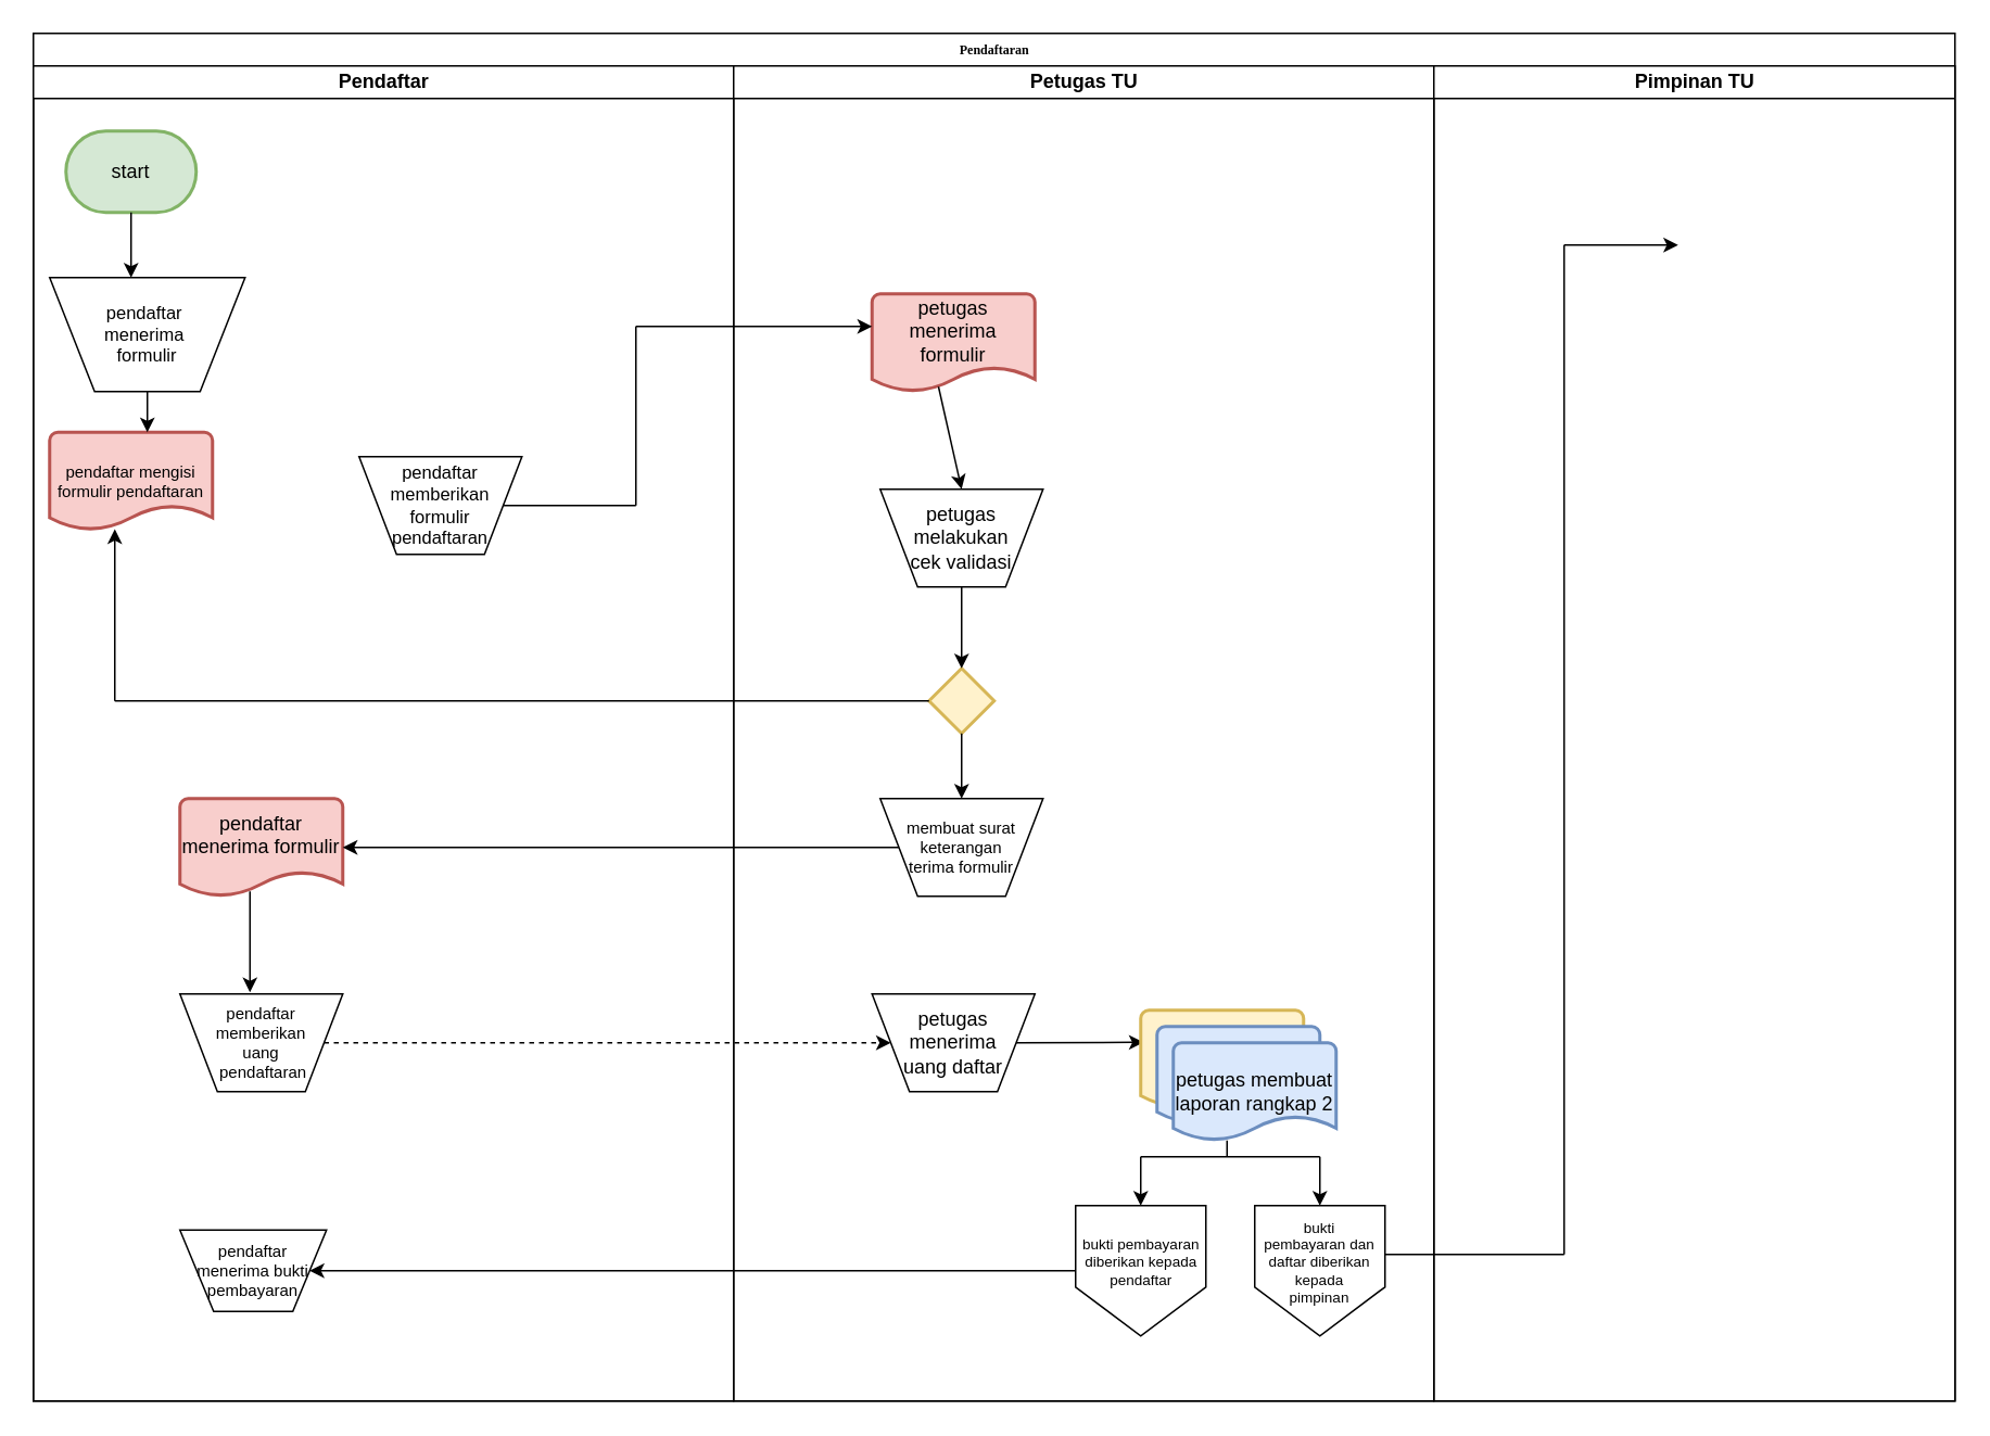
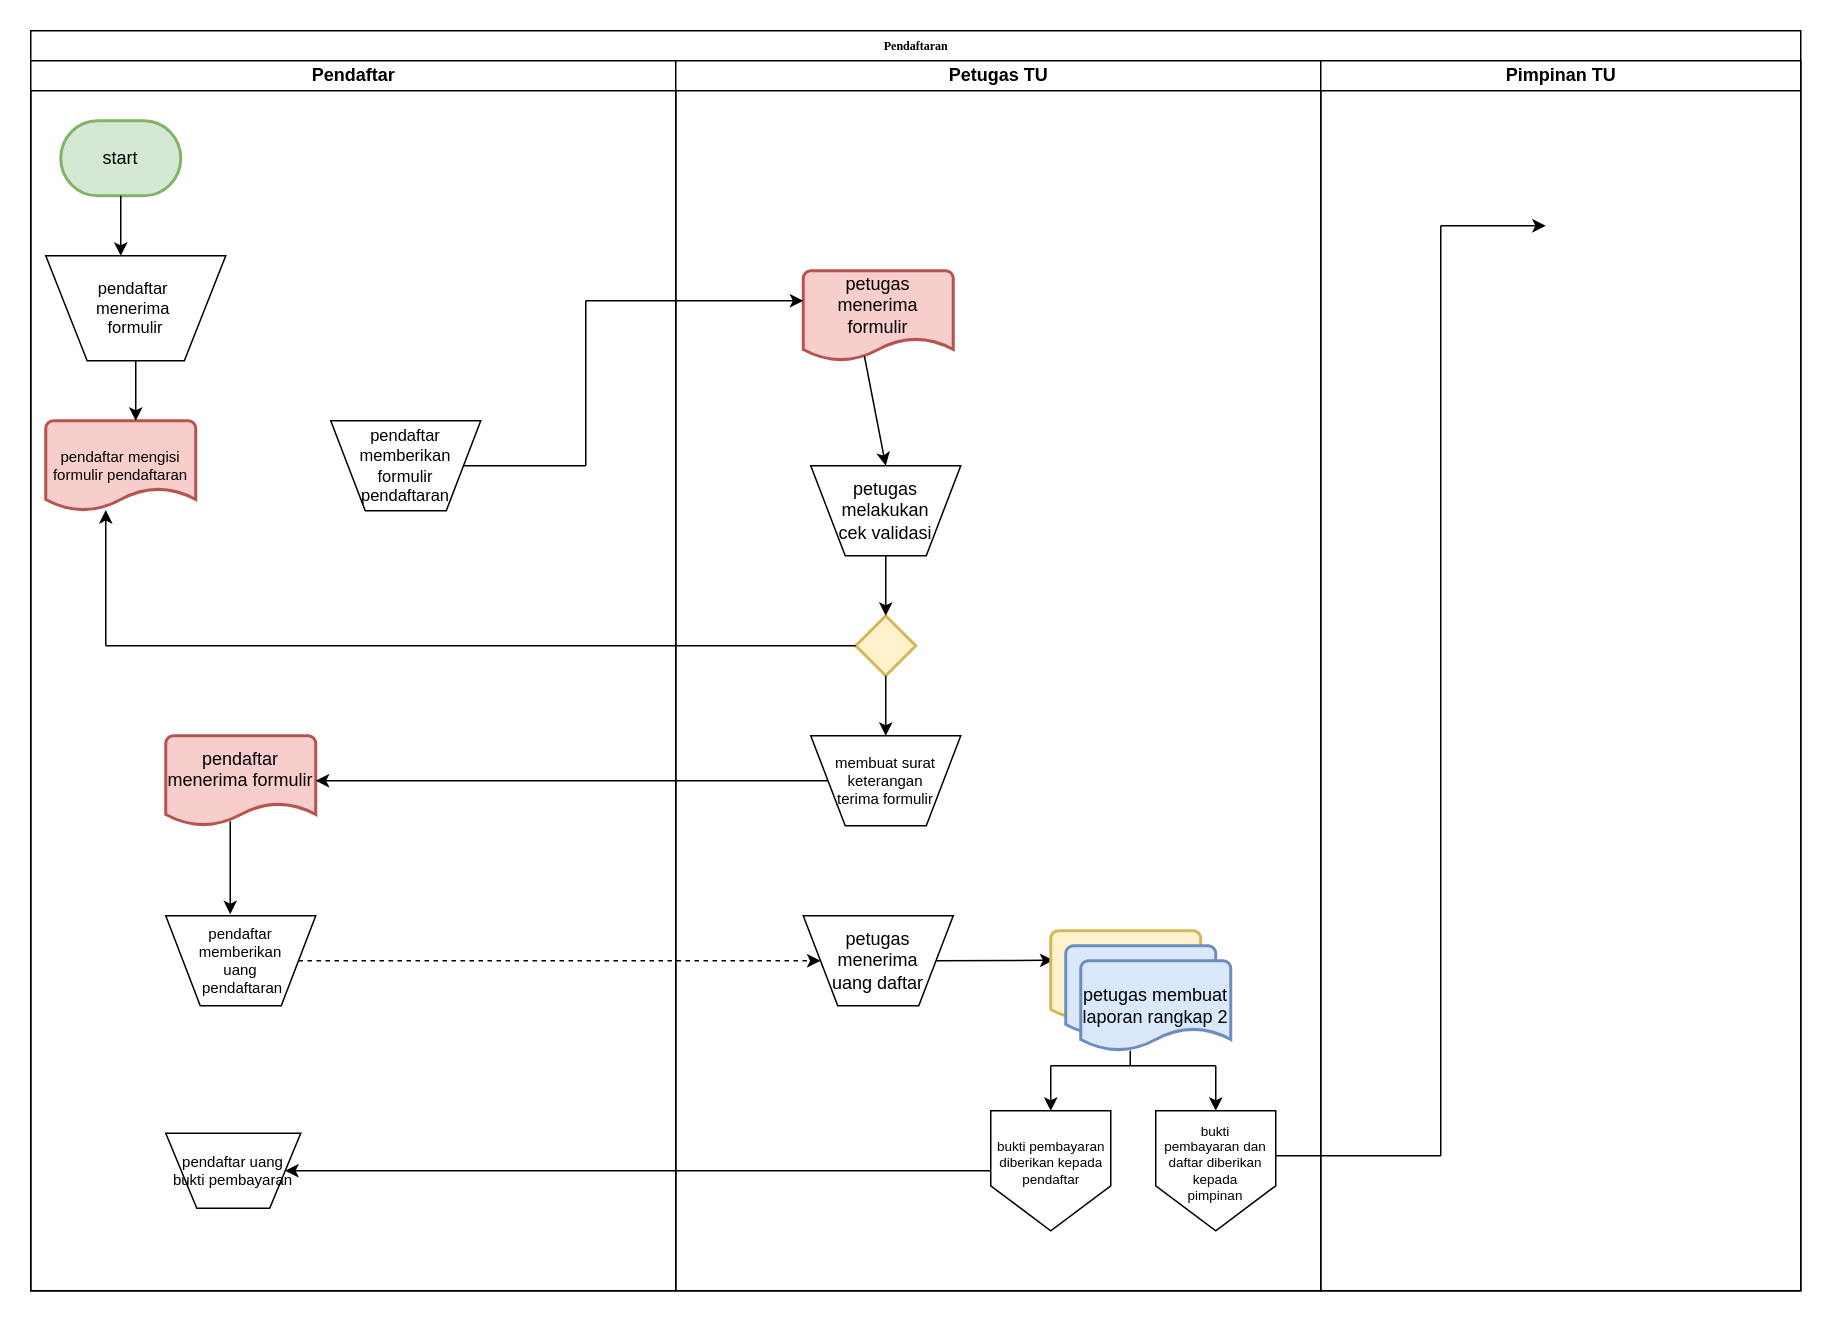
  <mxCell id="0" />
  <mxCell id="1" parent="0" />
  <mxCell id="2" value="Pendaftaran" style="swimlane;html=1;childLayout=stackLayout;startSize=20;rounded=0;shadow=0;labelBackgroundColor=none;strokeWidth=1;fontFamily=Verdana;fontSize=8;align=center;" parent="1" vertex="1"><mxGeometry x="20" y="20" width="1180" height="840" as="geometry" /></mxCell>
  <mxCell id="3" value="Pendaftar" style="swimlane;html=1;startSize=20;" parent="2" vertex="1"><mxGeometry y="20" width="430" height="820" as="geometry" /></mxCell>
  <mxCell id="4" value="start" style="strokeWidth=2;html=1;shape=mxgraph.flowchart.terminator;whiteSpace=wrap;fillColor=#d5e8d4;strokeColor=#82b366;" vertex="1" parent="3"><mxGeometry x="20" y="40" width="80" height="50" as="geometry" /></mxCell>
- <mxCell id="5" value="pendaftar mengisi&lt;br style=&quot;font-size: 10px;&quot;&gt;formulir pendaftaran&lt;br style=&quot;font-size: 10px;&quot;&gt;" style="strokeWidth=2;html=1;shape=mxgraph.flowchart.document2;whiteSpace=wrap;size=0.25;fontSize=10;fillColor=#f8cecc;strokeColor=#b85450;" vertex="1" parent="3"><mxGeometry x="10" y="225" width="100" height="60" as="geometry" /></mxCell>
+ <mxCell id="5" value="pendaftar mengisi&lt;br style=&quot;font-size: 10px;&quot;&gt;formulir pendaftaran&lt;br style=&quot;font-size: 10px;&quot;&gt;" style="strokeWidth=2;html=1;shape=mxgraph.flowchart.document2;whiteSpace=wrap;size=0.25;fontSize=10;fillColor=#f8cecc;strokeColor=#b85450;" vertex="1" parent="3"><mxGeometry x="10" y="240" width="100" height="60" as="geometry" /></mxCell>
  <mxCell id="6" value="pendaftar memberikan formulir pendaftaran" style="verticalLabelPosition=middle;verticalAlign=middle;html=1;shape=trapezoid;perimeter=trapezoidPerimeter;whiteSpace=wrap;size=0.23;arcSize=10;flipV=1;labelPosition=center;align=center;fontSize=11;" vertex="1" parent="3"><mxGeometry x="200" y="240" width="100" height="60" as="geometry" /></mxCell>
  <mxCell id="7" value="pendaftar menerima formulir&lt;div&gt;&lt;br/&gt;&lt;/div&gt;" style="strokeWidth=2;html=1;shape=mxgraph.flowchart.document2;whiteSpace=wrap;size=0.25;fillColor=#f8cecc;strokeColor=#b85450;" vertex="1" parent="3"><mxGeometry x="90" y="450" width="100" height="60" as="geometry" /></mxCell>
  <mxCell id="8" value="pendaftar&amp;nbsp;&lt;br&gt;menerima&amp;nbsp;&lt;br&gt;formulir" style="verticalLabelPosition=middle;verticalAlign=middle;html=1;shape=trapezoid;perimeter=trapezoidPerimeter;whiteSpace=wrap;size=0.23;arcSize=10;flipV=1;labelPosition=center;align=center;fontSize=11;" vertex="1" parent="3"><mxGeometry x="10" y="130" width="120" height="70" as="geometry" /></mxCell>
  <mxCell id="9" value="" style="endArrow=classic;html=1;rounded=0;exitX=0.5;exitY=1;exitDx=0;exitDy=0;entryX=0.6;entryY=0;entryDx=0;entryDy=0;entryPerimeter=0;" edge="1" parent="3" source="8" target="5"><mxGeometry width="50" height="50" relative="1" as="geometry"><mxPoint x="290" y="370" as="sourcePoint" /><mxPoint x="340" y="320" as="targetPoint" /></mxGeometry></mxCell>
  <mxCell id="10" value="pendaftar&lt;br style=&quot;font-size: 10px;&quot;&gt;memberikan&lt;br style=&quot;font-size: 10px;&quot;&gt;uang&lt;div style=&quot;font-size: 10px;&quot;&gt;&amp;nbsp;pendaftaran&lt;br style=&quot;font-size: 10px;&quot;&gt;&lt;/div&gt;" style="verticalLabelPosition=middle;verticalAlign=middle;html=1;shape=trapezoid;perimeter=trapezoidPerimeter;whiteSpace=wrap;size=0.23;arcSize=10;flipV=1;labelPosition=center;align=center;fontSize=10;" vertex="1" parent="3"><mxGeometry x="90" y="570" width="100" height="60" as="geometry" /></mxCell>
  <mxCell id="11" value="" style="endArrow=classic;html=1;rounded=0;exitX=0.43;exitY=0.95;exitDx=0;exitDy=0;exitPerimeter=0;entryX=0.43;entryY=1.017;entryDx=0;entryDy=0;entryPerimeter=0;" edge="1" parent="3" source="7" target="10"><mxGeometry width="50" height="50" relative="1" as="geometry"><mxPoint x="540" y="520" as="sourcePoint" /><mxPoint x="590" y="470" as="targetPoint" /></mxGeometry></mxCell>
  <mxCell id="12" value="" style="endArrow=classic;html=1;rounded=0;exitX=0.5;exitY=1;exitDx=0;exitDy=0;exitPerimeter=0;" edge="1" parent="3" source="4"><mxGeometry width="50" height="50" relative="1" as="geometry"><mxPoint x="540" y="220" as="sourcePoint" /><mxPoint x="60" y="130" as="targetPoint" /></mxGeometry></mxCell>
- <mxCell id="13" value="pendaftar menerima bukti pembayaran" style="verticalLabelPosition=middle;verticalAlign=middle;html=1;shape=trapezoid;perimeter=trapezoidPerimeter;whiteSpace=wrap;size=0.23;arcSize=10;flipV=1;labelPosition=center;align=center;fontSize=10;" vertex="1" parent="3"><mxGeometry x="90" y="715" width="90" height="50" as="geometry" /></mxCell>
+ <mxCell id="13" value="pendaftar uang bukti pembayaran" style="verticalLabelPosition=middle;verticalAlign=middle;html=1;shape=trapezoid;perimeter=trapezoidPerimeter;whiteSpace=wrap;size=0.23;arcSize=10;flipV=1;labelPosition=center;align=center;fontSize=10;" vertex="1" parent="3"><mxGeometry x="90" y="715" width="90" height="50" as="geometry" /></mxCell>
  <mxCell id="14" value="Petugas TU" style="swimlane;html=1;startSize=20;" parent="2" vertex="1"><mxGeometry x="430" y="20" width="430" height="820" as="geometry" /></mxCell>
  <mxCell id="15" value="petugas menerima&lt;br&gt;formulir&lt;div&gt;&lt;br/&gt;&lt;/div&gt;" style="strokeWidth=2;html=1;shape=mxgraph.flowchart.document2;whiteSpace=wrap;size=0.25;fillColor=#f8cecc;strokeColor=#b85450;" vertex="1" parent="14"><mxGeometry x="85" y="140" width="100" height="60" as="geometry" /></mxCell>
- <mxCell id="16" value="petugas melakukan&lt;br&gt;cek validasi" style="verticalLabelPosition=middle;verticalAlign=middle;html=1;shape=trapezoid;perimeter=trapezoidPerimeter;whiteSpace=wrap;size=0.23;arcSize=10;flipV=1;labelPosition=center;align=center;" vertex="1" parent="14"><mxGeometry x="90" y="260" width="100" height="60" as="geometry" /></mxCell>
+ <mxCell id="16" value="petugas melakukan&lt;br&gt;cek validasi" style="verticalLabelPosition=middle;verticalAlign=middle;html=1;shape=trapezoid;perimeter=trapezoidPerimeter;whiteSpace=wrap;size=0.23;arcSize=10;flipV=1;labelPosition=center;align=center;" vertex="1" parent="14"><mxGeometry x="90" y="270" width="100" height="60" as="geometry" /></mxCell>
  <mxCell id="17" value="membuat surat keterangan&lt;br style=&quot;font-size: 10px;&quot;&gt;terima formulir&lt;br style=&quot;font-size: 10px;&quot;&gt;" style="verticalLabelPosition=middle;verticalAlign=middle;html=1;shape=trapezoid;perimeter=trapezoidPerimeter;whiteSpace=wrap;size=0.23;arcSize=10;flipV=1;labelPosition=center;align=center;fontSize=10;" vertex="1" parent="14"><mxGeometry x="90" y="450" width="100" height="60" as="geometry" /></mxCell>
  <mxCell id="18" value="" style="strokeWidth=2;html=1;shape=mxgraph.flowchart.decision;whiteSpace=wrap;fillColor=#fff2cc;strokeColor=#d6b656;" vertex="1" parent="14"><mxGeometry x="120" y="370" width="40" height="40" as="geometry" /></mxCell>
  <mxCell id="19" value="" style="endArrow=classic;html=1;rounded=0;entryX=0.5;entryY=0;entryDx=0;entryDy=0;exitX=0.408;exitY=0.95;exitDx=0;exitDy=0;exitPerimeter=0;" edge="1" parent="14" source="15" target="16"><mxGeometry width="50" height="50" relative="1" as="geometry"><mxPoint x="140" y="210" as="sourcePoint" /><mxPoint x="-10" y="230" as="targetPoint" /></mxGeometry></mxCell>
  <mxCell id="20" value="" style="endArrow=classic;html=1;rounded=0;exitX=0.5;exitY=1;exitDx=0;exitDy=0;entryX=0.5;entryY=0;entryDx=0;entryDy=0;entryPerimeter=0;" edge="1" parent="14" source="16" target="18"><mxGeometry width="50" height="50" relative="1" as="geometry"><mxPoint x="-30" y="360" as="sourcePoint" /><mxPoint x="20" y="310" as="targetPoint" /></mxGeometry></mxCell>
  <mxCell id="21" value="" style="endArrow=classic;html=1;rounded=0;exitX=0.5;exitY=1;exitDx=0;exitDy=0;exitPerimeter=0;entryX=0.5;entryY=0;entryDx=0;entryDy=0;" edge="1" parent="14" source="18" target="17"><mxGeometry width="50" height="50" relative="1" as="geometry"><mxPoint x="-30" y="450" as="sourcePoint" /><mxPoint x="20" y="400" as="targetPoint" /></mxGeometry></mxCell>
  <mxCell id="22" value="petugas menerima&lt;br&gt;uang daftar" style="verticalLabelPosition=middle;verticalAlign=middle;html=1;shape=trapezoid;perimeter=trapezoidPerimeter;whiteSpace=wrap;size=0.23;arcSize=10;flipV=1;labelPosition=center;align=center;" vertex="1" parent="14"><mxGeometry x="85" y="570" width="100" height="60" as="geometry" /></mxCell>
  <mxCell id="23" value="" style="shape=offPageConnector;whiteSpace=wrap;html=1;size=0.375;" vertex="1" parent="14"><mxGeometry x="210" y="700" width="80" height="80" as="geometry" /></mxCell>
  <mxCell id="24" value="bukti pembayaran diberikan kepada pendaftar" style="text;html=1;align=center;verticalAlign=middle;whiteSpace=wrap;rounded=0;fontSize=9;" vertex="1" parent="14"><mxGeometry x="207.5" y="730" width="85" height="10" as="geometry" /></mxCell>
  <mxCell id="25" value="" style="shape=offPageConnector;whiteSpace=wrap;html=1;" vertex="1" parent="14"><mxGeometry x="320" y="700" width="80" height="80" as="geometry" /></mxCell>
  <mxCell id="26" value="bukti pembayaran dan daftar diberikan kepada pimpinan" style="text;html=1;align=center;verticalAlign=middle;whiteSpace=wrap;rounded=0;fontSize=9;" vertex="1" parent="14"><mxGeometry x="325" y="715" width="70" height="40" as="geometry" /></mxCell>
  <mxCell id="27" value="" style="endArrow=classic;html=1;rounded=0;exitX=1;exitY=0.5;exitDx=0;exitDy=0;entryX=0.018;entryY=0.412;entryDx=0;entryDy=0;entryPerimeter=0;" edge="1" parent="14" source="22"><mxGeometry width="50" height="50" relative="1" as="geometry"><mxPoint x="150" y="630" as="sourcePoint" /><mxPoint x="251.8" y="599.72" as="targetPoint" /></mxGeometry></mxCell>
  <mxCell id="28" value="" style="strokeWidth=2;html=1;shape=mxgraph.flowchart.document2;whiteSpace=wrap;size=0.25;fillColor=#fff2cc;strokeColor=#d6b656;" vertex="1" parent="14"><mxGeometry x="250" y="580" width="100" height="60" as="geometry" /></mxCell>
  <mxCell id="29" value="" style="strokeWidth=2;html=1;shape=mxgraph.flowchart.document2;whiteSpace=wrap;size=0.25;fillColor=#dae8fc;strokeColor=#6c8ebf;" vertex="1" parent="14"><mxGeometry x="260" y="590" width="100" height="60" as="geometry" /></mxCell>
  <mxCell id="30" value="" style="endArrow=none;html=1;rounded=0;" edge="1" parent="14"><mxGeometry width="50" height="50" relative="1" as="geometry"><mxPoint x="250" y="670" as="sourcePoint" /><mxPoint x="360" y="670" as="targetPoint" /></mxGeometry></mxCell>
  <mxCell id="31" value="petugas membuat laporan rangkap 2" style="strokeWidth=2;html=1;shape=mxgraph.flowchart.document2;whiteSpace=wrap;size=0.25;fillColor=#dae8fc;strokeColor=#6c8ebf;" vertex="1" parent="14"><mxGeometry x="270" y="600" width="100" height="60" as="geometry" /></mxCell>
  <mxCell id="32" value="Pimpinan TU" style="swimlane;html=1;startSize=20;" vertex="1" parent="2"><mxGeometry x="860" y="20" width="320" height="820" as="geometry" /></mxCell>
  <mxCell id="33" value="" style="endArrow=classic;html=1;rounded=0;entryX=1;entryY=0.5;entryDx=0;entryDy=0;entryPerimeter=0;" edge="1" parent="2" source="17" target="7"><mxGeometry width="50" height="50" relative="1" as="geometry"><mxPoint x="310" y="550" as="sourcePoint" /><mxPoint x="360" y="500" as="targetPoint" /></mxGeometry></mxCell>
  <mxCell id="34" value="" style="endArrow=classic;html=1;rounded=0;exitX=1;exitY=0.5;exitDx=0;exitDy=0;entryX=0;entryY=0.5;entryDx=0;entryDy=0;dashed=1;" edge="1" parent="2" source="10" target="22"><mxGeometry width="50" height="50" relative="1" as="geometry"><mxPoint x="540" y="540" as="sourcePoint" /><mxPoint x="590" y="490" as="targetPoint" /></mxGeometry></mxCell>
  <mxCell id="35" value="" style="endArrow=classic;html=1;rounded=0;exitX=0;exitY=0.5;exitDx=0;exitDy=0;entryX=1;entryY=0.5;entryDx=0;entryDy=0;" edge="1" parent="2" source="23" target="13"><mxGeometry width="50" height="50" relative="1" as="geometry"><mxPoint x="650" y="680" as="sourcePoint" /><mxPoint x="190" y="730" as="targetPoint" /></mxGeometry></mxCell>
  <mxCell id="36" value="" style="endArrow=none;html=1;rounded=0;exitX=1;exitY=0.5;exitDx=0;exitDy=0;" edge="1" parent="1" source="6"><mxGeometry width="50" height="50" relative="1" as="geometry"><mxPoint x="310" y="410" as="sourcePoint" /><mxPoint x="390" y="310" as="targetPoint" /></mxGeometry></mxCell>
  <mxCell id="37" value="" style="endArrow=none;html=1;rounded=0;" edge="1" parent="1"><mxGeometry width="50" height="50" relative="1" as="geometry"><mxPoint x="390" y="200" as="sourcePoint" /><mxPoint x="390" y="310" as="targetPoint" /></mxGeometry></mxCell>
  <mxCell id="38" value="" style="endArrow=classic;html=1;rounded=0;entryX=0;entryY=0.333;entryDx=0;entryDy=0;entryPerimeter=0;" edge="1" parent="1" target="15"><mxGeometry width="50" height="50" relative="1" as="geometry"><mxPoint x="390" y="200" as="sourcePoint" /><mxPoint x="450" y="200" as="targetPoint" /></mxGeometry></mxCell>
  <mxCell id="39" value="" style="endArrow=none;html=1;rounded=0;exitX=0;exitY=0.5;exitDx=0;exitDy=0;exitPerimeter=0;" edge="1" parent="1" source="18"><mxGeometry width="50" height="50" relative="1" as="geometry"><mxPoint x="500" y="490" as="sourcePoint" /><mxPoint x="70" y="430" as="targetPoint" /></mxGeometry></mxCell>
  <mxCell id="40" value="" style="endArrow=classic;html=1;rounded=0;entryX=0.4;entryY=0.992;entryDx=0;entryDy=0;entryPerimeter=0;" edge="1" parent="1" target="5"><mxGeometry width="50" height="50" relative="1" as="geometry"><mxPoint x="70" y="430" as="sourcePoint" /><mxPoint x="380" y="350" as="targetPoint" /></mxGeometry></mxCell>
  <mxCell id="41" value="" style="endArrow=none;html=1;rounded=0;" edge="1" parent="1"><mxGeometry width="50" height="50" relative="1" as="geometry"><mxPoint x="753" y="710" as="sourcePoint" /><mxPoint x="753" y="700" as="targetPoint" /></mxGeometry></mxCell>
  <mxCell id="42" value="" style="endArrow=classic;html=1;rounded=0;entryX=0.5;entryY=0;entryDx=0;entryDy=0;" edge="1" parent="1" target="23"><mxGeometry width="50" height="50" relative="1" as="geometry"><mxPoint x="700" y="710" as="sourcePoint" /><mxPoint x="720" y="740" as="targetPoint" /></mxGeometry></mxCell>
  <mxCell id="43" value="" style="endArrow=classic;html=1;rounded=0;entryX=0.5;entryY=0;entryDx=0;entryDy=0;" edge="1" parent="1" target="25"><mxGeometry width="50" height="50" relative="1" as="geometry"><mxPoint x="810" y="710" as="sourcePoint" /><mxPoint x="720" y="740" as="targetPoint" /></mxGeometry></mxCell>
  <mxCell id="44" value="" style="endArrow=none;html=1;rounded=0;exitX=1;exitY=0.375;exitDx=0;exitDy=0;exitPerimeter=0;" edge="1" parent="1" source="25"><mxGeometry width="50" height="50" relative="1" as="geometry"><mxPoint x="910" y="510" as="sourcePoint" /><mxPoint x="960" y="770" as="targetPoint" /></mxGeometry></mxCell>
  <mxCell id="45" value="" style="endArrow=none;html=1;rounded=0;" edge="1" parent="1"><mxGeometry width="50" height="50" relative="1" as="geometry"><mxPoint x="960" y="770" as="sourcePoint" /><mxPoint x="960" y="150" as="targetPoint" /></mxGeometry></mxCell>
  <mxCell id="46" value="" style="endArrow=classic;html=1;rounded=0;" edge="1" parent="1"><mxGeometry width="50" height="50" relative="1" as="geometry"><mxPoint x="960" y="150" as="sourcePoint" /><mxPoint x="1030" y="150" as="targetPoint" /></mxGeometry></mxCell>
